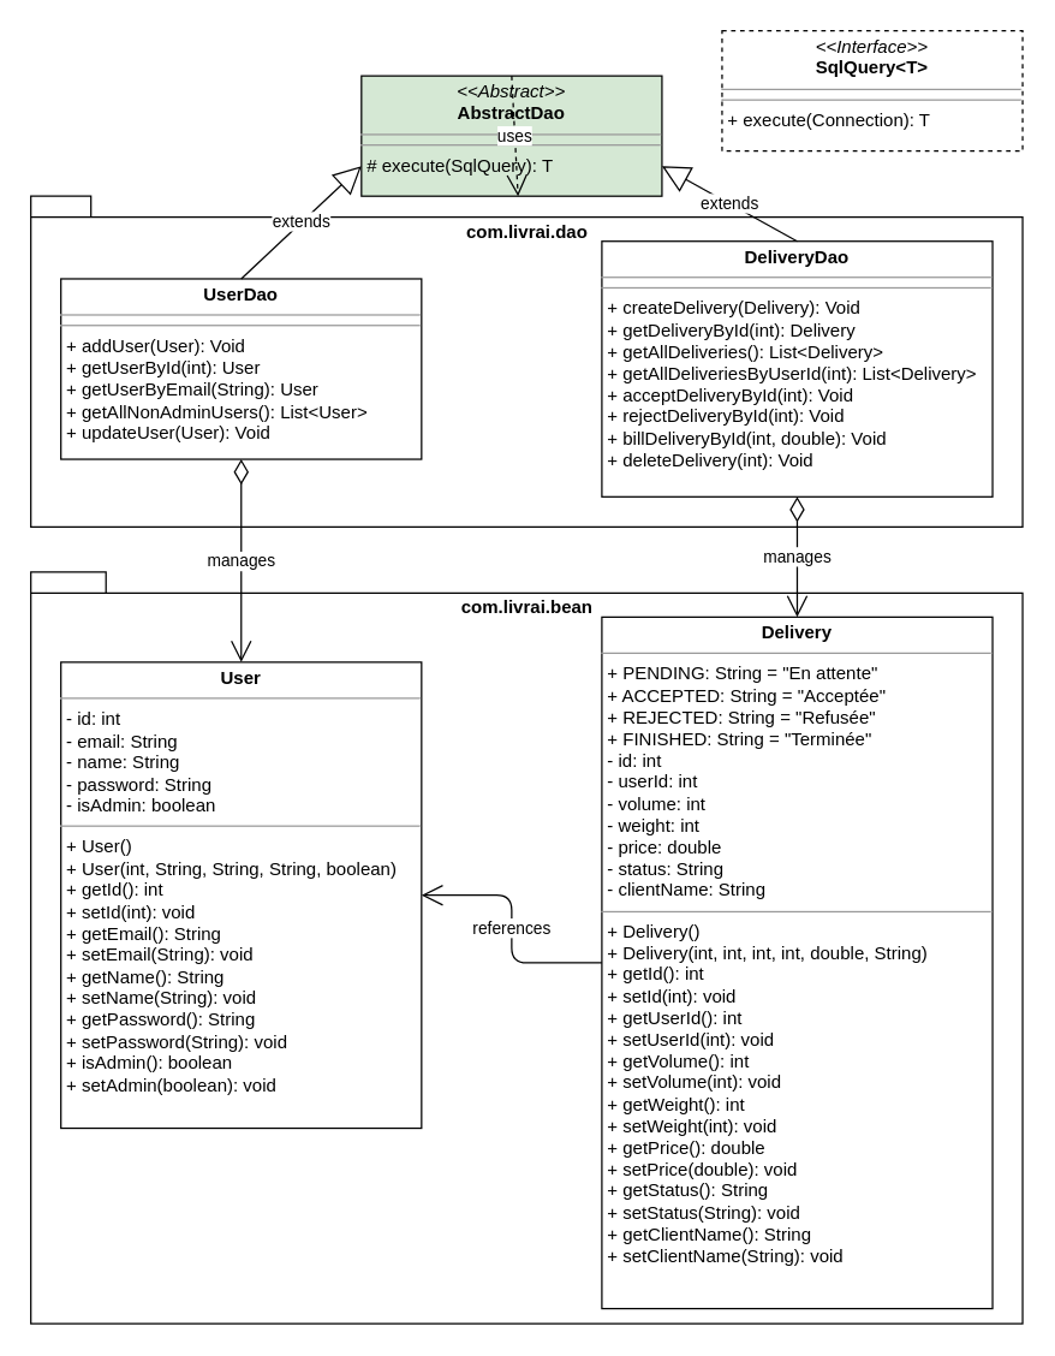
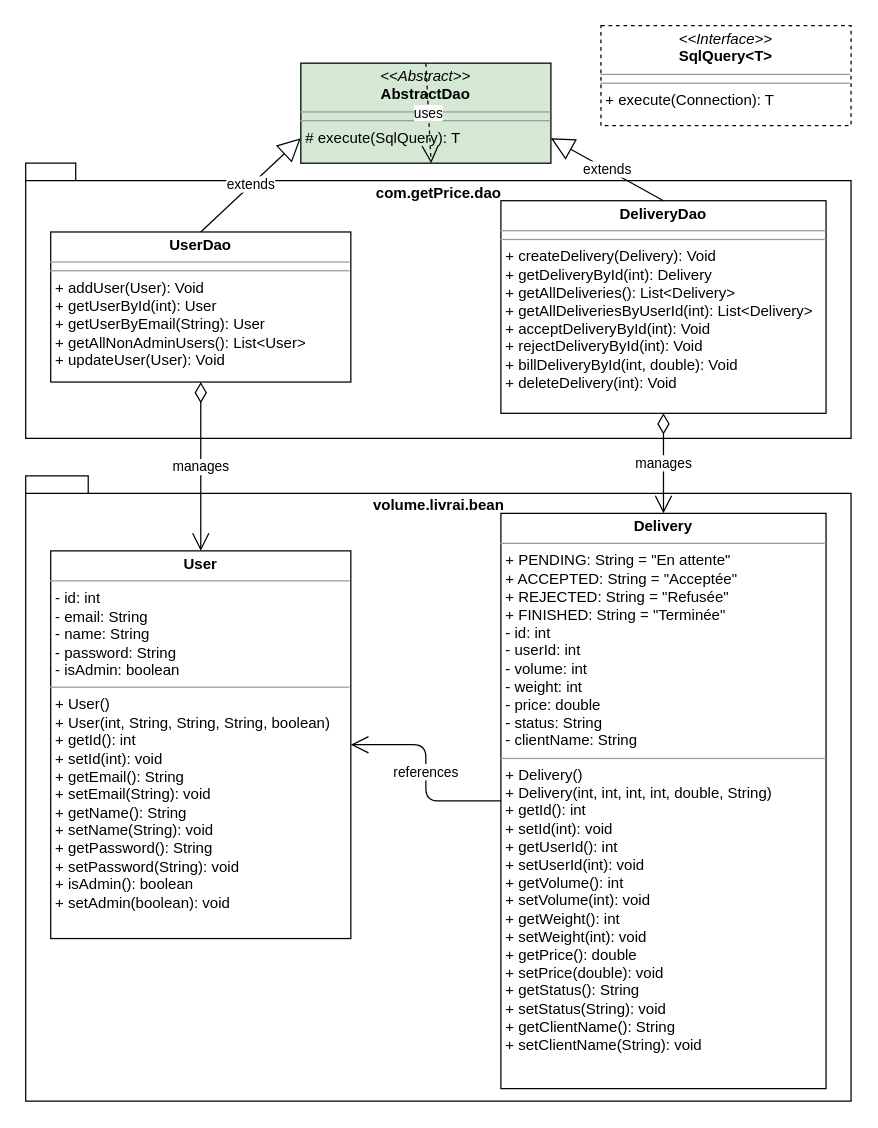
  <mxCell id="0" />
  <mxCell id="1" parent="0" />
- <mxCell id="2" value="com.livrai.dao" style="shape=folder;fontStyle=1;spacingTop=10;tabWidth=40;tabHeight=14;tabPosition=left;html=1;verticalAlign=top;" vertex="1" parent="1"><mxGeometry x="20" y="130" width="660" height="220" as="geometry" /></mxCell>
- <mxCell id="3" value="com.livrai.bean" style="shape=folder;fontStyle=1;spacingTop=10;tabWidth=40;tabHeight=14;tabPosition=left;html=1;verticalAlign=top;" vertex="1" parent="1"><mxGeometry x="20" y="380" width="660" height="500" as="geometry" /></mxCell>
+ <mxCell id="2" value="com.getPrice.dao" style="shape=folder;fontStyle=1;spacingTop=10;tabWidth=40;tabHeight=14;tabPosition=left;html=1;verticalAlign=top;" vertex="1" parent="1"><mxGeometry x="20" y="130" width="660" height="220" as="geometry" /></mxCell>
+ <mxCell id="3" value="volume.livrai.bean" style="shape=folder;fontStyle=1;spacingTop=10;tabWidth=40;tabHeight=14;tabPosition=left;html=1;verticalAlign=top;" vertex="1" parent="1"><mxGeometry x="20" y="380" width="660" height="500" as="geometry" /></mxCell>
  <mxCell id="4" value="&lt;p style=&quot;margin:0px;margin-top:4px;text-align:center;&quot;&gt;&lt;i&gt;&amp;lt;&amp;lt;Interface&amp;gt;&amp;gt;&lt;/i&gt;&lt;br&gt;&lt;b&gt;SqlQuery&amp;lt;T&amp;gt;&lt;/b&gt;&lt;/p&gt;&lt;hr size=&quot;1&quot;&gt;&lt;p style=&quot;margin:0px;margin-left:4px;&quot;&gt;&lt;/p&gt;&lt;hr size=&quot;1&quot;&gt;&lt;p style=&quot;margin:0px;margin-left:4px;&quot;&gt;+ execute(Connection): T&lt;/p&gt;" style="verticalAlign=top;align=left;overflow=fill;fontSize=12;fontFamily=Helvetica;html=1;dashed=1;" vertex="1" parent="1"><mxGeometry x="480" y="20" width="200" height="80" as="geometry" /></mxCell>
  <mxCell id="5" value="&lt;p style=&quot;margin:0px;margin-top:4px;text-align:center;&quot;&gt;&lt;i&gt;&amp;lt;&amp;lt;Abstract&amp;gt;&amp;gt;&lt;/i&gt;&lt;br&gt;&lt;b&gt;AbstractDao&lt;/b&gt;&lt;/p&gt;&lt;hr size=&quot;1&quot;&gt;&lt;p style=&quot;margin:0px;margin-left:4px;&quot;&gt;&lt;/p&gt;&lt;hr size=&quot;1&quot;&gt;&lt;p style=&quot;margin:0px;margin-left:4px;&quot;&gt;# execute(SqlQuery&lt;T&gt;): T&lt;/p&gt;" style="verticalAlign=top;align=left;overflow=fill;fontSize=12;fontFamily=Helvetica;html=1;fillColor=#d5e8d4;" vertex="1" parent="1"><mxGeometry x="240" y="50" width="200" height="80" as="geometry" /></mxCell>
  <mxCell id="6" value="&lt;p style=&quot;margin:0px;margin-top:4px;text-align:center;&quot;&gt;&lt;b&gt;User&lt;/b&gt;&lt;/p&gt;&lt;hr size=&quot;1&quot;&gt;&lt;p style=&quot;margin:0px;margin-left:4px;&quot;&gt;- id: int&lt;br&gt;- email: String&lt;br&gt;- name: String&lt;br&gt;- password: String&lt;br&gt;- isAdmin: boolean&lt;/p&gt;&lt;hr size=&quot;1&quot;&gt;&lt;p style=&quot;margin:0px;margin-left:4px;&quot;&gt;+ User()&lt;br&gt;+ User(int, String, String, String, boolean)&lt;br&gt;+ getId(): int&lt;br&gt;+ setId(int): void&lt;br&gt;+ getEmail(): String&lt;br&gt;+ setEmail(String): void&lt;br&gt;+ getName(): String&lt;br&gt;+ setName(String): void&lt;br&gt;+ getPassword(): String&lt;br&gt;+ setPassword(String): void&lt;br&gt;+ isAdmin(): boolean&lt;br&gt;+ setAdmin(boolean): void&lt;/p&gt;" style="verticalAlign=top;align=left;overflow=fill;fontSize=12;fontFamily=Helvetica;html=1;" vertex="1" parent="1"><mxGeometry x="40" y="440" width="240" height="310" as="geometry" /></mxCell>
  <mxCell id="7" value="&lt;p style=&quot;margin:0px;margin-top:4px;text-align:center;&quot;&gt;&lt;b&gt;Delivery&lt;/b&gt;&lt;/p&gt;&lt;hr size=&quot;1&quot;&gt;&lt;p style=&quot;margin:0px;margin-left:4px;&quot;&gt;+ PENDING: String = &quot;En attente&quot;&lt;br&gt;+ ACCEPTED: String = &quot;Acceptée&quot;&lt;br&gt;+ REJECTED: String = &quot;Refusée&quot;&lt;br&gt;+ FINISHED: String = &quot;Terminée&quot;&lt;br&gt;- id: int&lt;br&gt;- userId: int&lt;br&gt;- volume: int&lt;br&gt;- weight: int&lt;br&gt;- price: double&lt;br&gt;- status: String&lt;br&gt;- clientName: String&lt;/p&gt;&lt;hr size=&quot;1&quot;&gt;&lt;p style=&quot;margin:0px;margin-left:4px;&quot;&gt;+ Delivery()&lt;br&gt;+ Delivery(int, int, int, int, double, String)&lt;br&gt;+ getId(): int&lt;br&gt;+ setId(int): void&lt;br&gt;+ getUserId(): int&lt;br&gt;+ setUserId(int): void&lt;br&gt;+ getVolume(): int&lt;br&gt;+ setVolume(int): void&lt;br&gt;+ getWeight(): int&lt;br&gt;+ setWeight(int): void&lt;br&gt;+ getPrice(): double&lt;br&gt;+ setPrice(double): void&lt;br&gt;+ getStatus(): String&lt;br&gt;+ setStatus(String): void&lt;br&gt;+ getClientName(): String&lt;br&gt;+ setClientName(String): void&lt;/p&gt;" style="verticalAlign=top;align=left;overflow=fill;fontSize=12;fontFamily=Helvetica;html=1;" vertex="1" parent="1"><mxGeometry x="400" y="410" width="260" height="460" as="geometry" /></mxCell>
  <mxCell id="8" value="&lt;p style=&quot;margin:0px;margin-top:4px;text-align:center;&quot;&gt;&lt;b&gt;UserDao&lt;/b&gt;&lt;/p&gt;&lt;hr size=&quot;1&quot;&gt;&lt;p style=&quot;margin:0px;margin-left:4px;&quot;&gt;&lt;/p&gt;&lt;hr size=&quot;1&quot;&gt;&lt;p style=&quot;margin:0px;margin-left:4px;&quot;&gt;+ addUser(User): Void&lt;br&gt;+ getUserById(int): User&lt;br&gt;+ getUserByEmail(String): User&lt;br&gt;+ getAllNonAdminUsers(): List&amp;lt;User&amp;gt;&lt;br&gt;+ updateUser(User): Void&lt;/p&gt;" style="verticalAlign=top;align=left;overflow=fill;fontSize=12;fontFamily=Helvetica;html=1;" vertex="1" parent="1"><mxGeometry x="40" y="185" width="240" height="120" as="geometry" /></mxCell>
  <mxCell id="9" value="&lt;p style=&quot;margin:0px;margin-top:4px;text-align:center;&quot;&gt;&lt;b&gt;DeliveryDao&lt;/b&gt;&lt;/p&gt;&lt;hr size=&quot;1&quot;&gt;&lt;p style=&quot;margin:0px;margin-left:4px;&quot;&gt;&lt;/p&gt;&lt;hr size=&quot;1&quot;&gt;&lt;p style=&quot;margin:0px;margin-left:4px;&quot;&gt;+ createDelivery(Delivery): Void&lt;br&gt;+ getDeliveryById(int): Delivery&lt;br&gt;+ getAllDeliveries(): List&amp;lt;Delivery&amp;gt;&lt;br&gt;+ getAllDeliveriesByUserId(int): List&amp;lt;Delivery&amp;gt;&lt;br&gt;+ acceptDeliveryById(int): Void&lt;br&gt;+ rejectDeliveryById(int): Void&lt;br&gt;+ billDeliveryById(int, double): Void&lt;br&gt;+ deleteDelivery(int): Void&lt;/p&gt;" style="verticalAlign=top;align=left;overflow=fill;fontSize=12;fontFamily=Helvetica;html=1;" vertex="1" parent="1"><mxGeometry x="400" y="160" width="260" height="170" as="geometry" /></mxCell>
  <mxCell id="10" value="uses" style="endArrow=open;endSize=12;dashed=1;html=1;exitX=0.5;exitY=0;" edge="1" parent="1" source="5" target="2"><mxGeometry width="160" relative="1" as="geometry"><mxPoint x="270" y="280" as="sourcePoint" /><mxPoint x="430" y="280" as="targetPoint" /></mxGeometry></mxCell>
  <mxCell id="11" value="extends" style="endArrow=block;endSize=16;endFill=0;html=1;entryX=0;entryY=0.75;exitX=0.5;exitY=0;exitDx=0;exitDy=0;entryDx=0;entryDy=0;" edge="1" parent="1" source="8" target="5"><mxGeometry width="160" relative="1" as="geometry"><mxPoint x="270" y="380" as="sourcePoint" /><mxPoint x="430" y="380" as="targetPoint" /></mxGeometry></mxCell>
  <mxCell id="12" value="extends" style="endArrow=block;endSize=16;endFill=0;html=1;entryX=1;entryY=0.75;exitX=0.5;exitY=0;exitDx=0;exitDy=0;entryDx=0;entryDy=0;" edge="1" parent="1" source="9" target="5"><mxGeometry width="160" relative="1" as="geometry"><mxPoint x="270" y="380" as="sourcePoint" /><mxPoint x="430" y="380" as="targetPoint" /></mxGeometry></mxCell>
  <mxCell id="13" value="manages" style="endArrow=open;html=1;endSize=12;startArrow=diamondThin;startSize=14;startFill=0;edgeStyle=orthogonalEdgeStyle;entryX=0.5;entryY=0;entryDx=0;entryDy=0;" edge="1" parent="1" source="8" target="6"><mxGeometry relative="1" as="geometry"><mxPoint x="270" y="380" as="sourcePoint" /><mxPoint x="430" y="380" as="targetPoint" /></mxGeometry></mxCell>
  <mxCell id="14" value="manages" style="endArrow=open;html=1;endSize=12;startArrow=diamondThin;startSize=14;startFill=0;edgeStyle=orthogonalEdgeStyle;entryX=0.5;entryY=0;exitX=0.5;exitY=1;exitDx=0;exitDy=0;entryDx=0;entryDy=0;" edge="1" parent="1" source="9" target="7"><mxGeometry relative="1" as="geometry"><mxPoint x="270" y="380" as="sourcePoint" /><mxPoint x="430" y="380" as="targetPoint" /></mxGeometry></mxCell>
  <mxCell id="15" value="references" style="endArrow=open;html=1;endSize=12;startArrow=none;startSize=14;startFill=0;edgeStyle=orthogonalEdgeStyle;exitX=0;exitY=0.5;entryX=1;entryY=0.5;" edge="1" parent="1" source="7" target="6"><mxGeometry relative="1" as="geometry"><mxPoint x="270" y="380" as="sourcePoint" /><mxPoint x="430" y="380" as="targetPoint" /></mxGeometry></mxCell>
